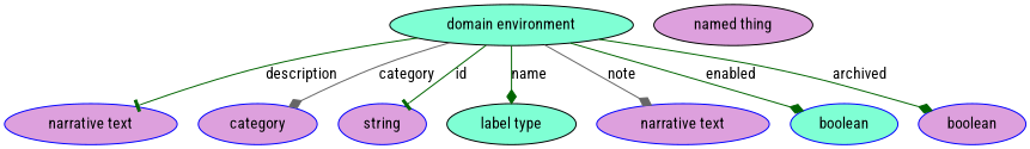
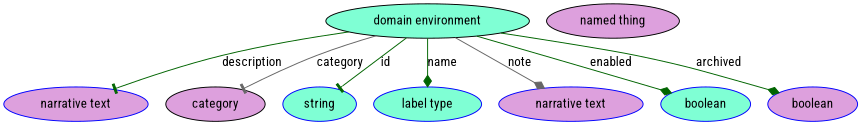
  digraph {
    fontname="Roboto Condensed"
    node [fillcolor=plum fontname="Roboto Condensed" style=filled color=blue]
    edge [arrowhead=diamond color=darkgreen fontname="Roboto Condensed" style=solid]
    n1 [fillcolor=aquamarine height=0.5 label="domain environment" width=2.9608 color=""]
    n2 [height=0.5 label="narrative text" width=2.0943]
-   category [height=0.5 width=1.4443]
-   n4 [height=0.5 label=string width=1.0652]
-   n5 [color=black fillcolor=aquamarine height=0.5 label="label type" width=1.5707]
+   category [height=0.5 width=1.4443 color=""]
+   n4 [fillcolor=aquamarine height=0.5 label=string width=1.0652]
+   n5 [fillcolor=aquamarine height=0.5 label="label type" width=1.5707]
    n6 [height=0.5 label="narrative text" width=2.0943]
    n7 [fillcolor=aquamarine height=0.5 label=boolean width=1.2999]
    n8 [height=0.5 label=boolean width=1.2999]
    n9 [color=black height=0.5 label="named thing" width=1.9318]
    n1 -> n2 [arrowhead=tee label=description]
-   n1 -> category [color=gray40 label=category]
+   n1 -> category [arrowhead=tee color=gray40 label=category]
    n1 -> n4 [arrowhead=tee label=id]
    n1 -> n5 [label=name]
    n1 -> n6 [color=gray40 label=note]
    n1 -> n7 [label=enabled]
    n1 -> n8 [label=archived]
  }
